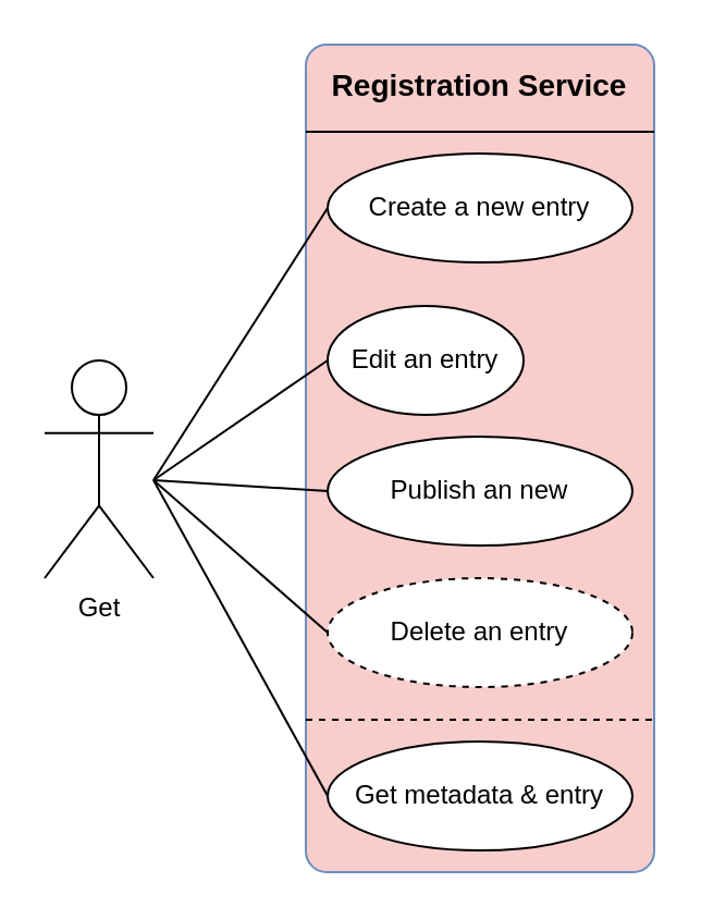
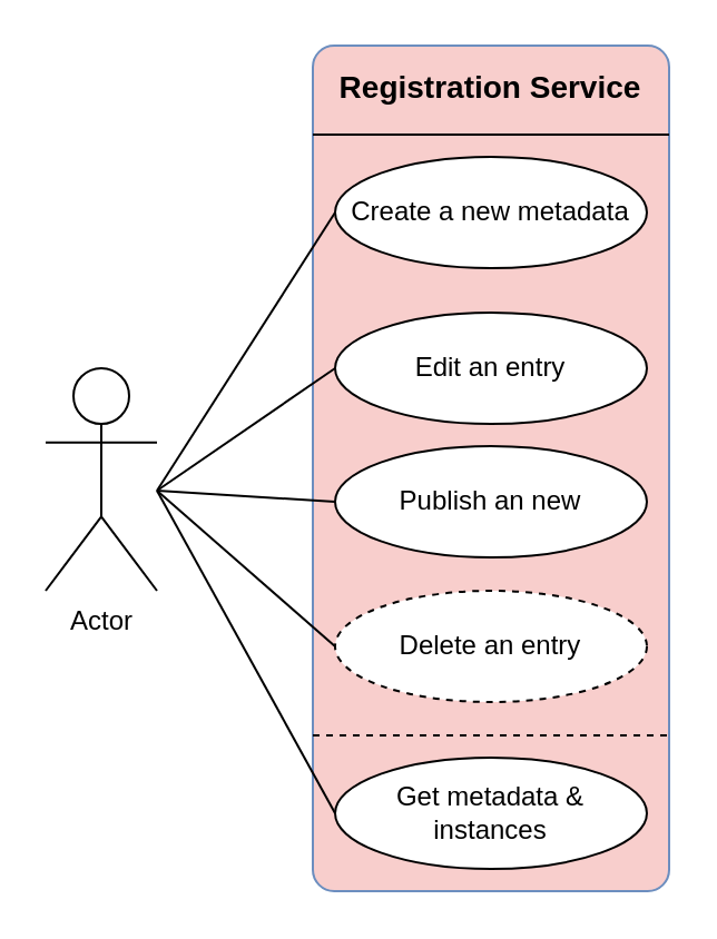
  <mxCell id="0" />
  <mxCell id="1" parent="0" />
  <mxCell id="2" value="&lt;p style=&quot;margin: 0px ; text-align: center ; font-size: 14px ; line-height: 90%&quot;&gt;&lt;br&gt;&lt;/p&gt;&lt;p style=&quot;margin: 0px ; text-align: center ; font-size: 14px ; line-height: 90%&quot;&gt;&lt;b&gt;Registration Service&lt;/b&gt;&lt;/p&gt;" style="verticalAlign=top;align=left;overflow=fill;fontSize=15;fontFamily=Helvetica;html=1;horizontal=1;fillColor=#f8cecc;strokeColor=#6c8ebf;rounded=1;arcSize=6;" parent="1" vertex="1"><mxGeometry x="140" y="20" width="160" height="380" as="geometry" /></mxCell>
- <mxCell id="3" value="Get" style="shape=umlActor;verticalLabelPosition=bottom;labelBackgroundColor=#ffffff;verticalAlign=top;html=1;" parent="1" vertex="1"><mxGeometry x="20" y="165" width="50" height="100" as="geometry" /></mxCell>
- <mxCell id="4" value="Create a new entry" style="ellipse;whiteSpace=wrap;html=1;" parent="1" vertex="1"><mxGeometry x="150" y="70" width="140" height="50" as="geometry" /></mxCell>
- <mxCell id="5" value="Edit an entry" style="ellipse;whiteSpace=wrap;html=1;" parent="1" vertex="1"><mxGeometry x="150" y="140" width="90" height="50" as="geometry" /></mxCell>
+ <mxCell id="3" value="Actor" style="shape=umlActor;verticalLabelPosition=bottom;labelBackgroundColor=#ffffff;verticalAlign=top;html=1;" parent="1" vertex="1"><mxGeometry x="20" y="165" width="50" height="100" as="geometry" /></mxCell>
+ <mxCell id="4" value="Create a new metadata" style="ellipse;whiteSpace=wrap;html=1;" parent="1" vertex="1"><mxGeometry x="150" y="70" width="140" height="50" as="geometry" /></mxCell>
+ <mxCell id="5" value="Edit an entry" style="ellipse;whiteSpace=wrap;html=1;" parent="1" vertex="1"><mxGeometry x="150" y="140" width="140" height="50" as="geometry" /></mxCell>
  <mxCell id="6" value="Publish an new" style="ellipse;whiteSpace=wrap;html=1;" parent="1" vertex="1"><mxGeometry x="150" y="200" width="140" height="50" as="geometry" /></mxCell>
  <mxCell id="7" value="Delete an entry" style="ellipse;whiteSpace=wrap;html=1;dashed=1;" parent="1" vertex="1"><mxGeometry x="150" y="265" width="140" height="50" as="geometry" /></mxCell>
  <mxCell id="8" value="" style="endArrow=none;html=1;" parent="1" edge="1"><mxGeometry width="50" height="50" relative="1" as="geometry"><mxPoint x="140" y="60" as="sourcePoint" /><mxPoint x="300" y="60" as="targetPoint" /></mxGeometry></mxCell>
  <mxCell id="9" value="" style="endArrow=none;html=1;dashed=1;" parent="1" edge="1"><mxGeometry width="50" height="50" relative="1" as="geometry"><mxPoint x="140" y="330" as="sourcePoint" /><mxPoint x="300" y="330" as="targetPoint" /></mxGeometry></mxCell>
  <mxCell id="10" value="" style="endArrow=none;html=1;entryX=0;entryY=0.5;entryDx=0;entryDy=0;" parent="1" target="7" edge="1"><mxGeometry width="50" height="50" relative="1" as="geometry"><mxPoint x="70" y="220" as="sourcePoint" /><mxPoint x="70" y="440" as="targetPoint" /></mxGeometry></mxCell>
  <mxCell id="11" value="" style="endArrow=none;html=1;entryX=0;entryY=0.5;entryDx=0;entryDy=0;" parent="1" target="4" edge="1"><mxGeometry width="50" height="50" relative="1" as="geometry"><mxPoint x="70" y="220" as="sourcePoint" /><mxPoint x="160" y="345" as="targetPoint" /></mxGeometry></mxCell>
  <mxCell id="12" value="" style="endArrow=none;html=1;entryX=0;entryY=0.5;entryDx=0;entryDy=0;" parent="1" target="5" edge="1"><mxGeometry width="50" height="50" relative="1" as="geometry"><mxPoint x="70" y="220" as="sourcePoint" /><mxPoint x="170" y="355" as="targetPoint" /></mxGeometry></mxCell>
  <mxCell id="13" value="" style="endArrow=none;html=1;entryX=0;entryY=0.5;entryDx=0;entryDy=0;" parent="1" target="6" edge="1"><mxGeometry width="50" height="50" relative="1" as="geometry"><mxPoint x="70" y="220" as="sourcePoint" /><mxPoint x="190" y="375" as="targetPoint" /></mxGeometry></mxCell>
- <mxCell id="14" value="Get metadata &amp;amp; entry" style="ellipse;whiteSpace=wrap;html=1;" vertex="1" parent="1"><mxGeometry x="150" y="340" width="140" height="50" as="geometry" /></mxCell>
+ <mxCell id="14" value="Get metadata &amp;amp; instances" style="ellipse;whiteSpace=wrap;html=1;" vertex="1" parent="1"><mxGeometry x="150" y="340" width="140" height="50" as="geometry" /></mxCell>
  <mxCell id="15" value="" style="endArrow=none;html=1;entryX=0;entryY=0.5;entryDx=0;entryDy=0;" edge="1" parent="1" target="14"><mxGeometry width="50" height="50" relative="1" as="geometry"><mxPoint x="70" y="220" as="sourcePoint" /><mxPoint x="160" y="300" as="targetPoint" /></mxGeometry></mxCell>
